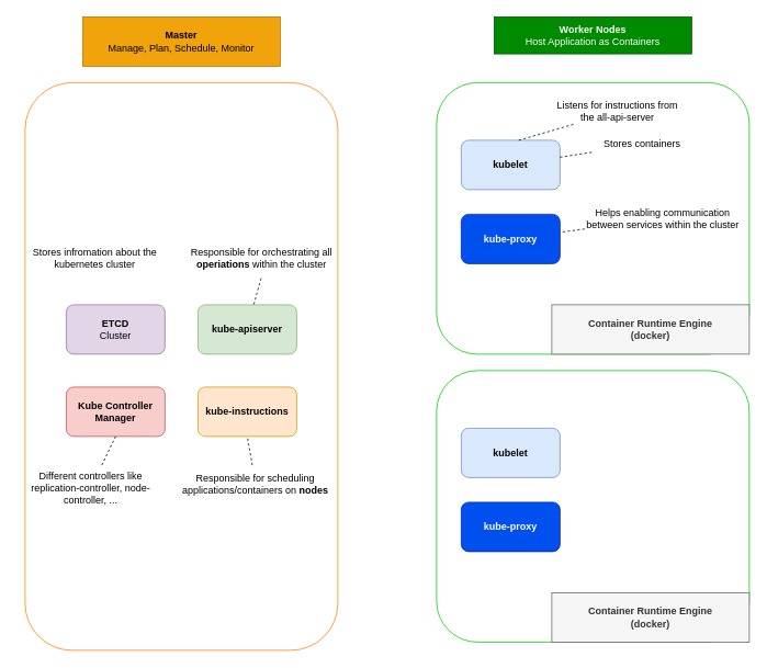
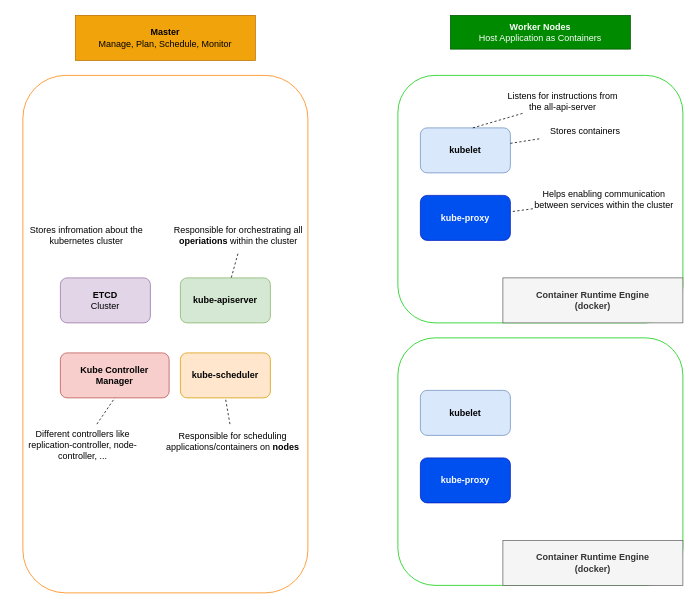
  <mxCell id="0" />
  <mxCell id="1" parent="0" />
  <mxCell id="2" value="&lt;b&gt;Master&lt;/b&gt;&lt;br&gt;Manage, Plan, Schedule, Monitor" style="rounded=0;whiteSpace=wrap;html=1;fillColor=#f0a30a;strokeColor=#BD7000;fontColor=#000000;" vertex="1" parent="1"><mxGeometry x="100" y="20" width="240" height="60" as="geometry" /></mxCell>
  <mxCell id="3" value="&lt;b&gt;Worker Nodes&lt;/b&gt;&lt;br&gt;Host Application as Containers" style="rounded=0;whiteSpace=wrap;html=1;fillColor=#008a00;fontColor=#ffffff;strokeColor=#005700;" vertex="1" parent="1"><mxGeometry x="600" y="20" width="240" height="45" as="geometry" /></mxCell>
  <mxCell id="4" value="" style="rounded=1;whiteSpace=wrap;html=1;strokeColor=#FF8000;" vertex="1" parent="1"><mxGeometry x="30" y="100" width="380" height="690" as="geometry" /></mxCell>
  <mxCell id="5" value="&lt;b&gt;ETCD&lt;/b&gt;&lt;br&gt;Cluster" style="rounded=1;whiteSpace=wrap;html=1;fillColor=#e1d5e7;strokeColor=#9673a6;" vertex="1" parent="1"><mxGeometry x="80" y="370" width="120" height="60" as="geometry" /></mxCell>
  <mxCell id="6" value="&lt;b&gt;kube-apiserver&lt;/b&gt;" style="rounded=1;whiteSpace=wrap;html=1;fillColor=#d5e8d4;strokeColor=#82b366;" vertex="1" parent="1"><mxGeometry x="240" y="370" width="120" height="60" as="geometry" /></mxCell>
- <mxCell id="7" value="&lt;b&gt;Kube Controller Manager&lt;/b&gt;" style="rounded=1;whiteSpace=wrap;html=1;fillColor=#f8cecc;strokeColor=#b85450;" vertex="1" parent="1"><mxGeometry x="80" y="470" width="120" height="60" as="geometry" /></mxCell>
- <mxCell id="8" value="&lt;b&gt;kube-instructions&lt;/b&gt;" style="rounded=1;whiteSpace=wrap;html=1;fillColor=#ffe6cc;strokeColor=#d79b00;" vertex="1" parent="1"><mxGeometry x="240" y="470" width="120" height="60" as="geometry" /></mxCell>
+ <mxCell id="7" value="&lt;b&gt;Kube Controller Manager&lt;/b&gt;" style="rounded=1;whiteSpace=wrap;html=1;fillColor=#f8cecc;strokeColor=#b85450;" vertex="1" parent="1"><mxGeometry x="80" y="470" width="145" height="60" as="geometry" /></mxCell>
+ <mxCell id="8" value="&lt;b&gt;kube-scheduler&lt;/b&gt;" style="rounded=1;whiteSpace=wrap;html=1;fillColor=#ffe6cc;strokeColor=#d79b00;" vertex="1" parent="1"><mxGeometry x="240" y="470" width="120" height="60" as="geometry" /></mxCell>
  <mxCell id="9" value="" style="rounded=1;whiteSpace=wrap;html=1;strokeColor=#00CC00;" vertex="1" parent="1"><mxGeometry x="530" y="100" width="380" height="330" as="geometry" /></mxCell>
  <mxCell id="10" value="&lt;b&gt;kubelet&lt;/b&gt;" style="rounded=1;whiteSpace=wrap;html=1;fillColor=#dae8fc;strokeColor=#6c8ebf;" vertex="1" parent="1"><mxGeometry x="560" y="170" width="120" height="60" as="geometry" /></mxCell>
  <mxCell id="11" value="&lt;b&gt;kube-proxy&lt;/b&gt;" style="rounded=1;whiteSpace=wrap;html=1;fillColor=#0050ef;fontColor=#ffffff;strokeColor=#001DBC;" vertex="1" parent="1"><mxGeometry x="560" y="260" width="120" height="60" as="geometry" /></mxCell>
  <mxCell id="12" value="&lt;b&gt;Container Runtime Engine&lt;br&gt;(docker)&lt;br&gt;&lt;/b&gt;" style="rounded=0;whiteSpace=wrap;html=1;fillColor=#f5f5f5;fontColor=#333333;strokeColor=#666666;" vertex="1" parent="1"><mxGeometry x="670" y="370" width="240" height="60" as="geometry" /></mxCell>
  <mxCell id="13" value="" style="rounded=1;whiteSpace=wrap;html=1;strokeColor=#00CC00;" vertex="1" parent="1"><mxGeometry x="530" y="450" width="380" height="330" as="geometry" /></mxCell>
  <mxCell id="14" value="&lt;b&gt;kubelet&lt;/b&gt;" style="rounded=1;whiteSpace=wrap;html=1;fillColor=#dae8fc;strokeColor=#6c8ebf;" vertex="1" parent="1"><mxGeometry x="560" y="520" width="120" height="60" as="geometry" /></mxCell>
  <mxCell id="15" value="&lt;b&gt;kube-proxy&lt;/b&gt;" style="rounded=1;whiteSpace=wrap;html=1;fillColor=#0050ef;fontColor=#ffffff;strokeColor=#001DBC;" vertex="1" parent="1"><mxGeometry x="560" y="610" width="120" height="60" as="geometry" /></mxCell>
  <mxCell id="16" value="&lt;b&gt;Container Runtime Engine&lt;br&gt;(docker)&lt;br&gt;&lt;/b&gt;" style="rounded=0;whiteSpace=wrap;html=1;fillColor=#f5f5f5;fontColor=#333333;strokeColor=#666666;" vertex="1" parent="1"><mxGeometry x="670" y="720" width="240" height="60" as="geometry" /></mxCell>
  <mxCell id="17" value="Listens for instructions from the all-api-server" style="text;html=1;strokeColor=none;fillColor=none;align=center;verticalAlign=middle;whiteSpace=wrap;rounded=0;" vertex="1" parent="1"><mxGeometry x="670" y="120" width="160" height="30" as="geometry" /></mxCell>
  <mxCell id="18" value="Responsible for scheduling applications/containers on &lt;b&gt;nodes&lt;/b&gt;" style="text;html=1;strokeColor=none;fillColor=none;align=center;verticalAlign=middle;whiteSpace=wrap;rounded=0;" vertex="1" parent="1"><mxGeometry x="220" y="565" width="180" height="45" as="geometry" /></mxCell>
  <mxCell id="19" value="" style="endArrow=none;dashed=1;html=1;rounded=0;entryX=0.5;entryY=1;entryDx=0;entryDy=0;" edge="1" parent="1" source="18" target="8"><mxGeometry width="50" height="50" relative="1" as="geometry"><mxPoint x="290" y="560" as="sourcePoint" /><mxPoint x="340" y="510" as="targetPoint" /></mxGeometry></mxCell>
  <mxCell id="20" value="Different controllers like replication-controller, node-controller, ..." style="text;html=1;strokeColor=none;fillColor=none;align=center;verticalAlign=middle;whiteSpace=wrap;rounded=0;" vertex="1" parent="1"><mxGeometry x="30" y="565" width="160" height="55" as="geometry" /></mxCell>
  <mxCell id="21" value="" style="endArrow=none;dashed=1;html=1;rounded=0;entryX=0.5;entryY=1;entryDx=0;entryDy=0;" edge="1" parent="1" source="20" target="7"><mxGeometry width="50" height="50" relative="1" as="geometry"><mxPoint x="340" y="450" as="sourcePoint" /><mxPoint x="390" y="400" as="targetPoint" /></mxGeometry></mxCell>
  <mxCell id="22" value="Responsible for orchestrating all &lt;b&gt;operiations &lt;/b&gt;within the cluster" style="text;html=1;strokeColor=none;fillColor=none;align=center;verticalAlign=middle;whiteSpace=wrap;rounded=0;" vertex="1" parent="1"><mxGeometry x="225" y="290" width="185" height="45" as="geometry" /></mxCell>
  <mxCell id="23" value="" style="endArrow=none;dashed=1;html=1;rounded=0;exitX=0.566;exitY=-0.007;exitDx=0;exitDy=0;exitPerimeter=0;entryX=0.5;entryY=1;entryDx=0;entryDy=0;" edge="1" parent="1" source="6" target="22"><mxGeometry width="50" height="50" relative="1" as="geometry"><mxPoint x="340" y="400" as="sourcePoint" /><mxPoint x="390" y="350" as="targetPoint" /></mxGeometry></mxCell>
  <mxCell id="24" value="" style="endArrow=none;dashed=1;html=1;rounded=0;exitX=0.583;exitY=0;exitDx=0;exitDy=0;exitPerimeter=0;" edge="1" parent="1" source="10" target="17"><mxGeometry width="50" height="50" relative="1" as="geometry"><mxPoint x="540" y="250" as="sourcePoint" /><mxPoint x="590" y="200" as="targetPoint" /></mxGeometry></mxCell>
  <mxCell id="25" value="Stores containers" style="text;html=1;strokeColor=none;fillColor=none;align=center;verticalAlign=middle;whiteSpace=wrap;rounded=0;" vertex="1" parent="1"><mxGeometry x="720" y="160" width="120" height="30" as="geometry" /></mxCell>
  <mxCell id="26" value="" style="endArrow=none;dashed=1;html=1;rounded=0;" edge="1" parent="1" source="10" target="25"><mxGeometry width="50" height="50" relative="1" as="geometry"><mxPoint x="725" y="270" as="sourcePoint" /><mxPoint x="775" y="220" as="targetPoint" /></mxGeometry></mxCell>
  <mxCell id="27" value="Helps enabling communication between services within the cluster" style="text;html=1;strokeColor=none;fillColor=none;align=center;verticalAlign=middle;whiteSpace=wrap;rounded=0;" vertex="1" parent="1"><mxGeometry x="710" y="242.5" width="190" height="45" as="geometry" /></mxCell>
  <mxCell id="28" value="" style="endArrow=none;dashed=1;html=1;rounded=0;" edge="1" parent="1" source="27" target="11"><mxGeometry width="50" height="50" relative="1" as="geometry"><mxPoint x="570" y="330" as="sourcePoint" /><mxPoint x="620" y="280" as="targetPoint" /></mxGeometry></mxCell>
  <mxCell id="29" value="Stores infromation about the kubernetes cluster" style="text;html=1;strokeColor=none;fillColor=none;align=center;verticalAlign=middle;whiteSpace=wrap;rounded=0;" vertex="1" parent="1"><mxGeometry x="20" y="297.5" width="190" height="30" as="geometry" /></mxCell>
